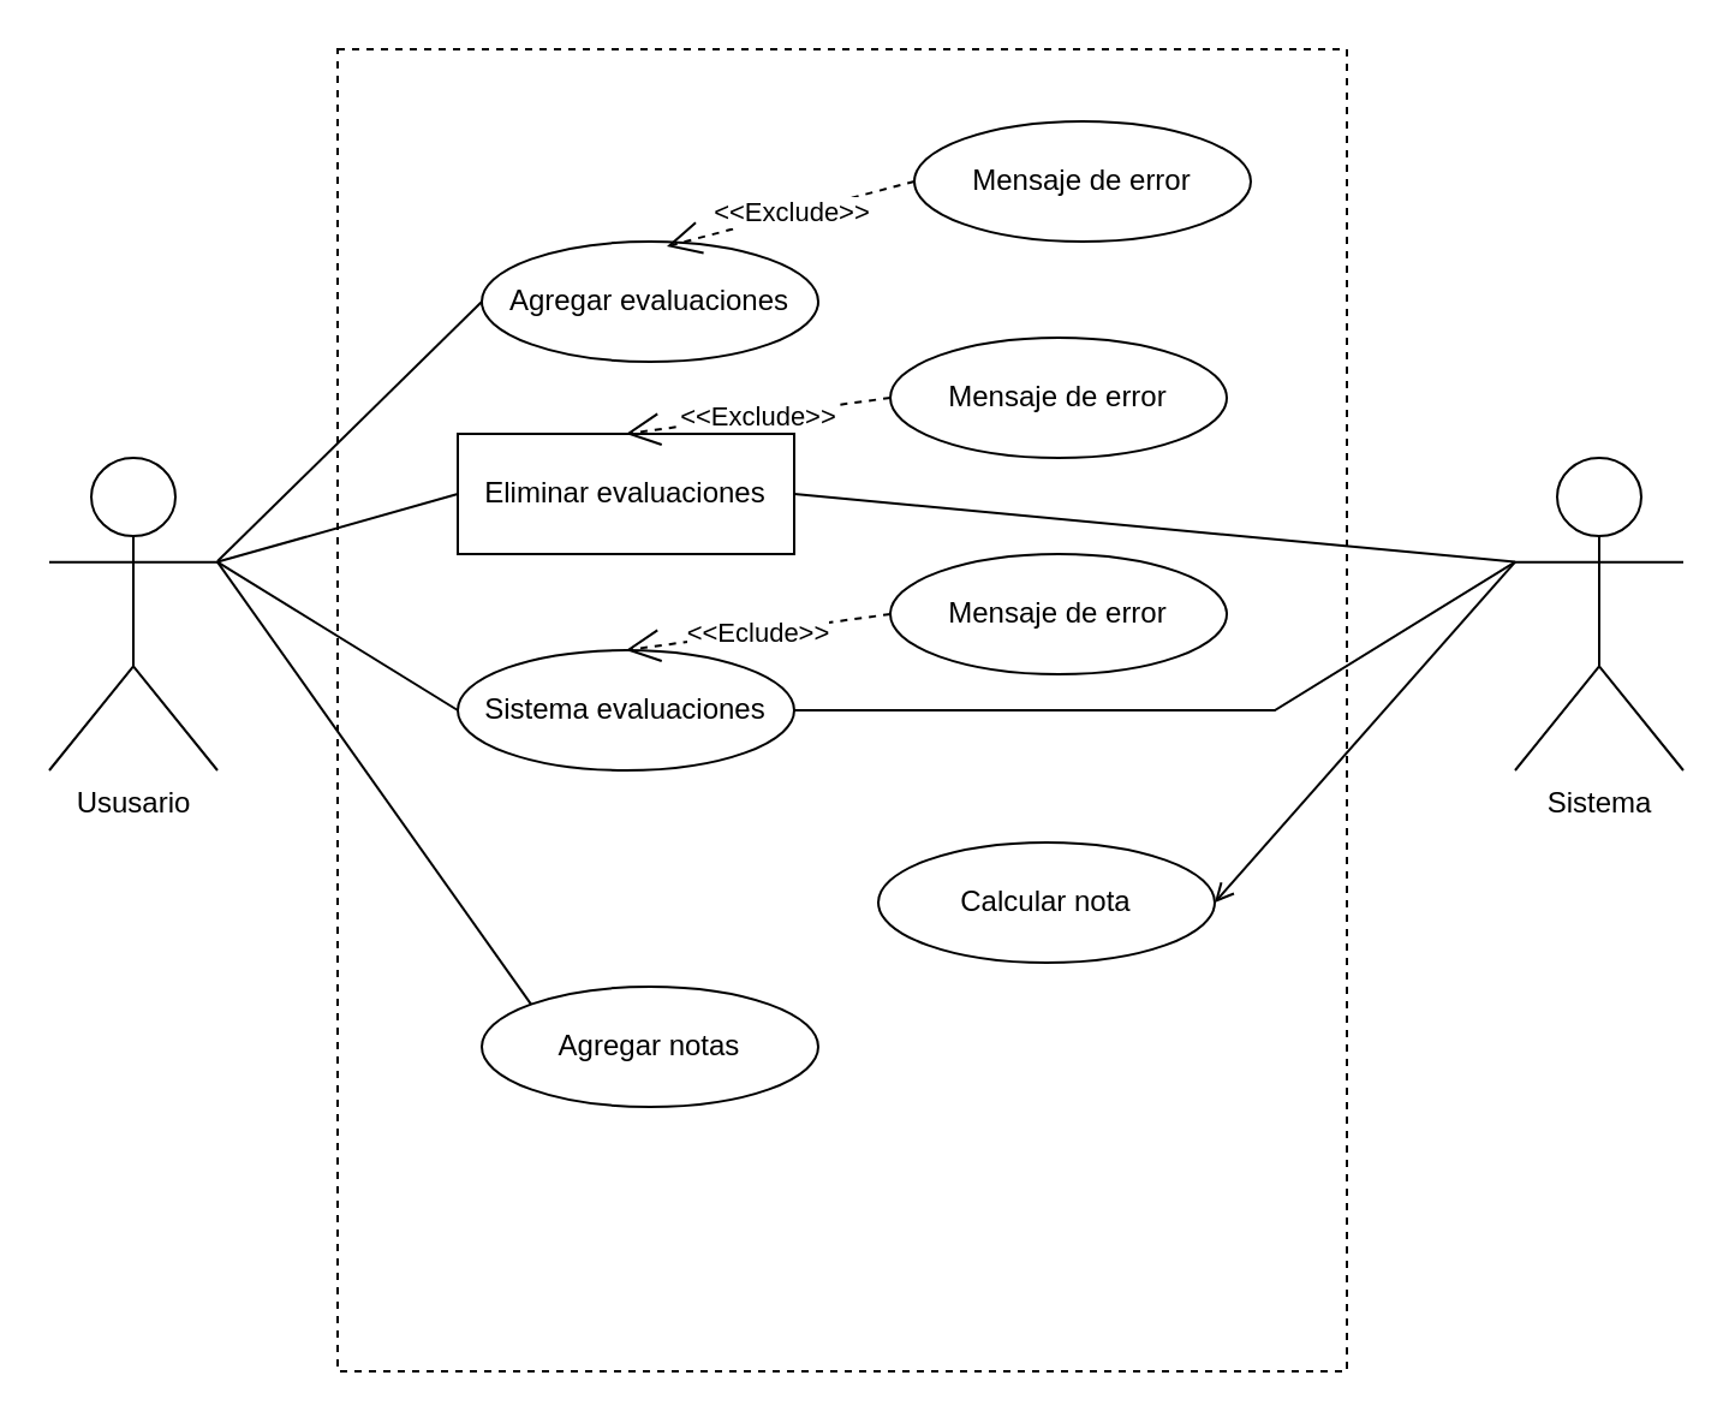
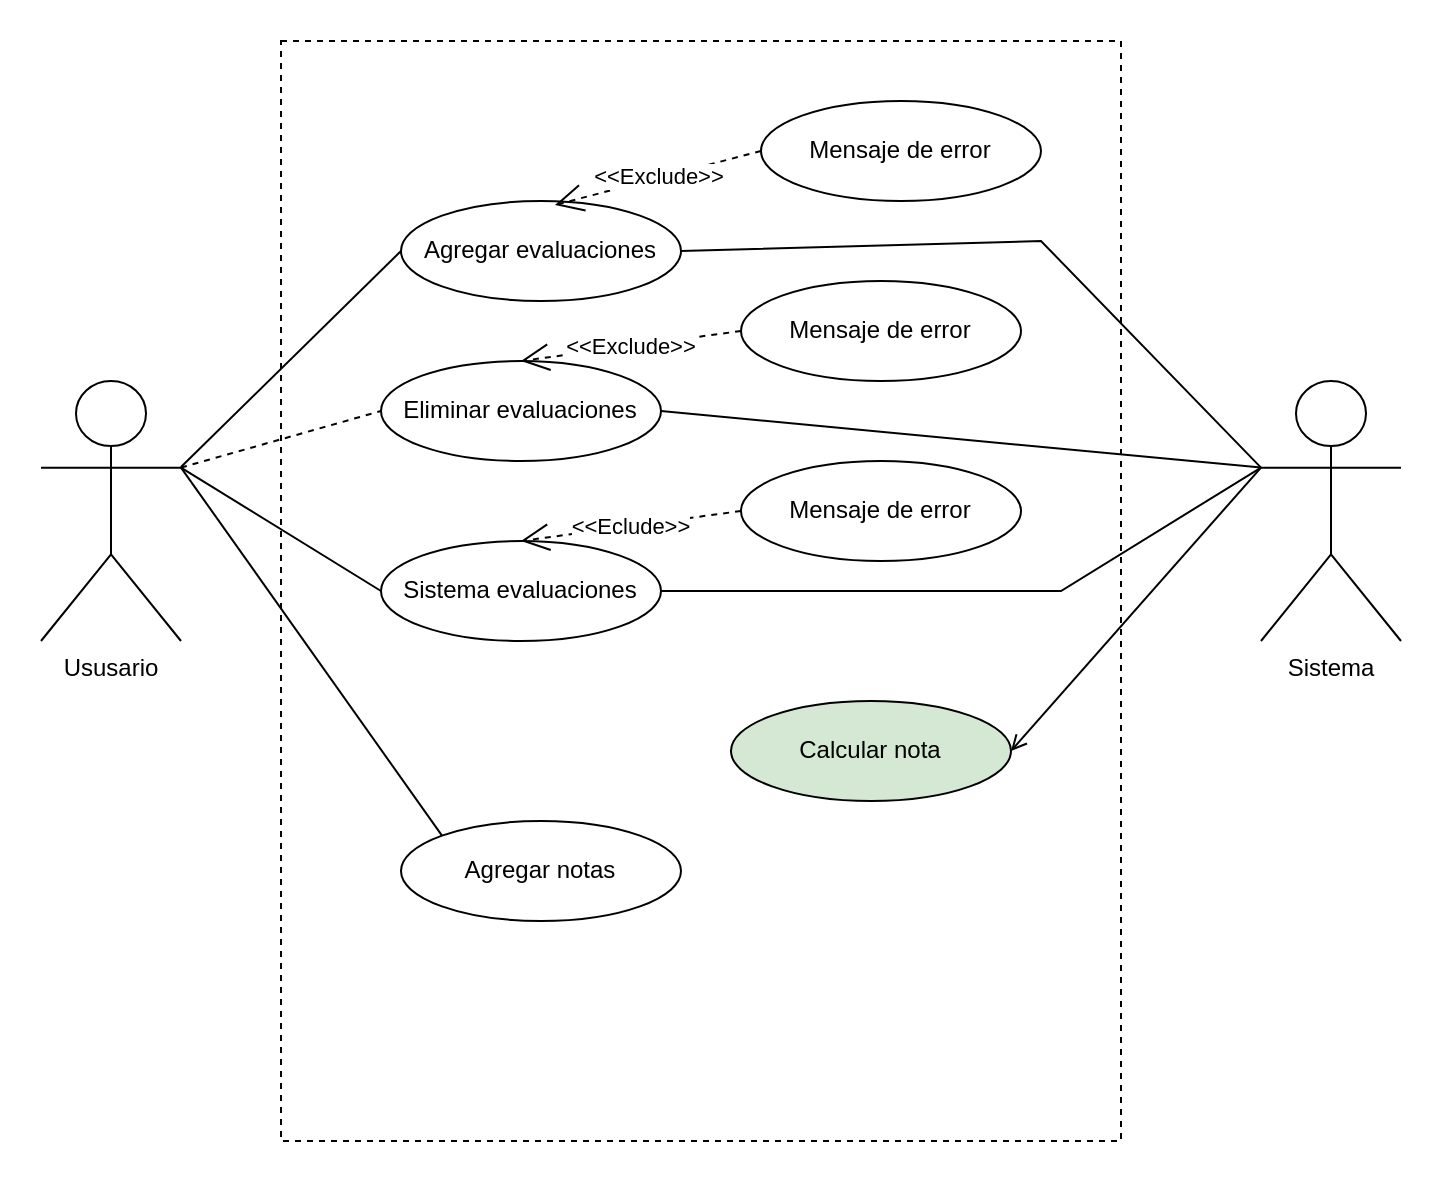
  <mxCell id="0" />
  <mxCell id="1" parent="0" />
  <mxCell id="2" value="" style="html=1;dashed=1;" vertex="1" parent="1"><mxGeometry x="140" y="20" width="420" height="550" as="geometry" /></mxCell>
+ <mxCell id="3" style="edgeStyle=none;rounded=0;orthogonalLoop=1;jettySize=auto;html=1;exitX=0;exitY=0.333;exitDx=0;exitDy=0;exitPerimeter=0;entryX=1;entryY=0.5;entryDx=0;entryDy=0;endArrow=none;endFill=0;" edge="1" parent="1" source="7" target="13"><mxGeometry relative="1" as="geometry"><Array as="points"><mxPoint x="520" y="120" /></Array></mxGeometry></mxCell>
  <mxCell id="4" style="edgeStyle=none;rounded=0;orthogonalLoop=1;jettySize=auto;html=1;exitX=0;exitY=0.333;exitDx=0;exitDy=0;exitPerimeter=0;entryX=1;entryY=0.5;entryDx=0;entryDy=0;endArrow=none;endFill=0;" edge="1" parent="1" source="7" target="15"><mxGeometry relative="1" as="geometry" /></mxCell>
  <mxCell id="5" style="edgeStyle=none;rounded=0;orthogonalLoop=1;jettySize=auto;html=1;exitX=0;exitY=0.333;exitDx=0;exitDy=0;exitPerimeter=0;entryX=1;entryY=0.5;entryDx=0;entryDy=0;endArrow=none;endFill=0;" edge="1" parent="1" source="7" target="14"><mxGeometry relative="1" as="geometry"><Array as="points"><mxPoint x="530" y="295" /></Array></mxGeometry></mxCell>
  <mxCell id="6" style="edgeStyle=none;rounded=0;orthogonalLoop=1;jettySize=auto;html=1;exitX=0;exitY=0.333;exitDx=0;exitDy=0;exitPerimeter=0;entryX=1;entryY=0.5;entryDx=0;entryDy=0;endArrow=open;endFill=0;" edge="1" parent="1" source="7" target="17"><mxGeometry relative="1" as="geometry" /></mxCell>
  <mxCell id="7" value="Sistema" style="shape=umlActor;verticalLabelPosition=bottom;labelBackgroundColor=#ffffff;verticalAlign=top;html=1;" vertex="1" parent="1"><mxGeometry x="630" y="190" width="70" height="130" as="geometry" /></mxCell>
  <mxCell id="8" style="rounded=0;orthogonalLoop=1;jettySize=auto;html=1;entryX=0;entryY=0.5;entryDx=0;entryDy=0;endArrow=none;endFill=0;" edge="1" parent="1" target="13"><mxGeometry relative="1" as="geometry"><mxPoint x="90" y="233" as="sourcePoint" /></mxGeometry></mxCell>
- <mxCell id="9" style="edgeStyle=none;rounded=0;orthogonalLoop=1;jettySize=auto;html=1;exitX=1;exitY=0.333;exitDx=0;exitDy=0;exitPerimeter=0;entryX=0;entryY=0.5;entryDx=0;entryDy=0;endArrow=none;endFill=0;" edge="1" parent="1" source="12" target="15"><mxGeometry relative="1" as="geometry" /></mxCell>
+ <mxCell id="9" style="edgeStyle=none;rounded=0;orthogonalLoop=1;jettySize=auto;html=1;exitX=1;exitY=0.333;exitDx=0;exitDy=0;exitPerimeter=0;entryX=0;entryY=0.5;entryDx=0;entryDy=0;endArrow=none;endFill=0;dashed=1;" edge="1" parent="1" source="12" target="15"><mxGeometry relative="1" as="geometry" /></mxCell>
  <mxCell id="10" style="edgeStyle=none;rounded=0;orthogonalLoop=1;jettySize=auto;html=1;exitX=1;exitY=0.333;exitDx=0;exitDy=0;exitPerimeter=0;entryX=0;entryY=0.5;entryDx=0;entryDy=0;endArrow=none;endFill=0;" edge="1" parent="1" source="12" target="14"><mxGeometry relative="1" as="geometry" /></mxCell>
  <mxCell id="11" style="edgeStyle=none;rounded=0;orthogonalLoop=1;jettySize=auto;html=1;exitX=1;exitY=0.333;exitDx=0;exitDy=0;exitPerimeter=0;endArrow=none;endFill=0;entryX=0;entryY=0;entryDx=0;entryDy=0;" edge="1" parent="1" source="12" target="16"><mxGeometry relative="1" as="geometry" /></mxCell>
  <mxCell id="12" value="Ususario&lt;br&gt;" style="shape=umlActor;verticalLabelPosition=bottom;labelBackgroundColor=#ffffff;verticalAlign=top;html=1;" vertex="1" parent="1"><mxGeometry x="20" y="190" width="70" height="130" as="geometry" /></mxCell>
  <mxCell id="13" value="Agregar evaluaciones" style="ellipse;whiteSpace=wrap;html=1;" vertex="1" parent="1"><mxGeometry x="200" y="100" width="140" height="50" as="geometry" /></mxCell>
  <mxCell id="14" value="Sistema evaluaciones" style="ellipse;whiteSpace=wrap;html=1;" vertex="1" parent="1"><mxGeometry x="190" y="270" width="140" height="50" as="geometry" /></mxCell>
- <mxCell id="15" value="Eliminar evaluaciones" style="whiteSpace=wrap;html=1;rounded=0;" vertex="1" parent="1"><mxGeometry x="190" y="180" width="140" height="50" as="geometry" /></mxCell>
+ <mxCell id="15" value="Eliminar evaluaciones" style="ellipse;whiteSpace=wrap;html=1;" vertex="1" parent="1"><mxGeometry x="190" y="180" width="140" height="50" as="geometry" /></mxCell>
  <mxCell id="16" value="Agregar notas" style="ellipse;whiteSpace=wrap;html=1;" vertex="1" parent="1"><mxGeometry x="200" y="410" width="140" height="50" as="geometry" /></mxCell>
- <mxCell id="17" value="Calcular nota" style="ellipse;whiteSpace=wrap;html=1;strokeColor=#000000;" vertex="1" parent="1"><mxGeometry x="365" y="350" width="140" height="50" as="geometry" /></mxCell>
+ <mxCell id="17" value="Calcular nota" style="ellipse;whiteSpace=wrap;html=1;strokeColor=#000000;fillColor=#d5e8d4;" vertex="1" parent="1"><mxGeometry x="365" y="350" width="140" height="50" as="geometry" /></mxCell>
  <mxCell id="18" value="Mensaje de error" style="ellipse;whiteSpace=wrap;html=1;" vertex="1" parent="1"><mxGeometry x="370" y="230" width="140" height="50" as="geometry" /></mxCell>
  <mxCell id="19" value="&amp;lt;&amp;lt;Eclude&amp;gt;&amp;gt;" style="endArrow=open;endSize=12;dashed=1;html=1;exitX=0;exitY=0.5;exitDx=0;exitDy=0;entryX=0.5;entryY=0;entryDx=0;entryDy=0;" edge="1" parent="1" source="18" target="14"><mxGeometry width="160" relative="1" as="geometry"><mxPoint x="550" y="120" as="sourcePoint" /><mxPoint x="710" y="120" as="targetPoint" /></mxGeometry></mxCell>
  <mxCell id="20" value="Mensaje de error" style="ellipse;whiteSpace=wrap;html=1;" vertex="1" parent="1"><mxGeometry x="370" y="140" width="140" height="50" as="geometry" /></mxCell>
  <mxCell id="21" value="&amp;lt;&amp;lt;Exclude&amp;gt;&amp;gt;" style="endArrow=open;endSize=12;dashed=1;html=1;exitX=0;exitY=0.5;exitDx=0;exitDy=0;entryX=0.5;entryY=0;entryDx=0;entryDy=0;" edge="1" parent="1" source="20" target="15"><mxGeometry width="160" relative="1" as="geometry"><mxPoint x="510" y="90" as="sourcePoint" /><mxPoint x="670" y="90" as="targetPoint" /></mxGeometry></mxCell>
  <mxCell id="22" value="Mensaje de error" style="ellipse;whiteSpace=wrap;html=1;" vertex="1" parent="1"><mxGeometry x="380" y="50" width="140" height="50" as="geometry" /></mxCell>
  <mxCell id="23" value="&amp;lt;&amp;lt;Exclude&amp;gt;&amp;gt;" style="endArrow=open;endSize=12;dashed=1;html=1;exitX=0;exitY=0.5;exitDx=0;exitDy=0;entryX=0.55;entryY=0.04;entryDx=0;entryDy=0;entryPerimeter=0;" edge="1" parent="1" source="22" target="13"><mxGeometry width="160" relative="1" as="geometry"><mxPoint x="600" y="40" as="sourcePoint" /><mxPoint x="760" y="40" as="targetPoint" /></mxGeometry></mxCell>
